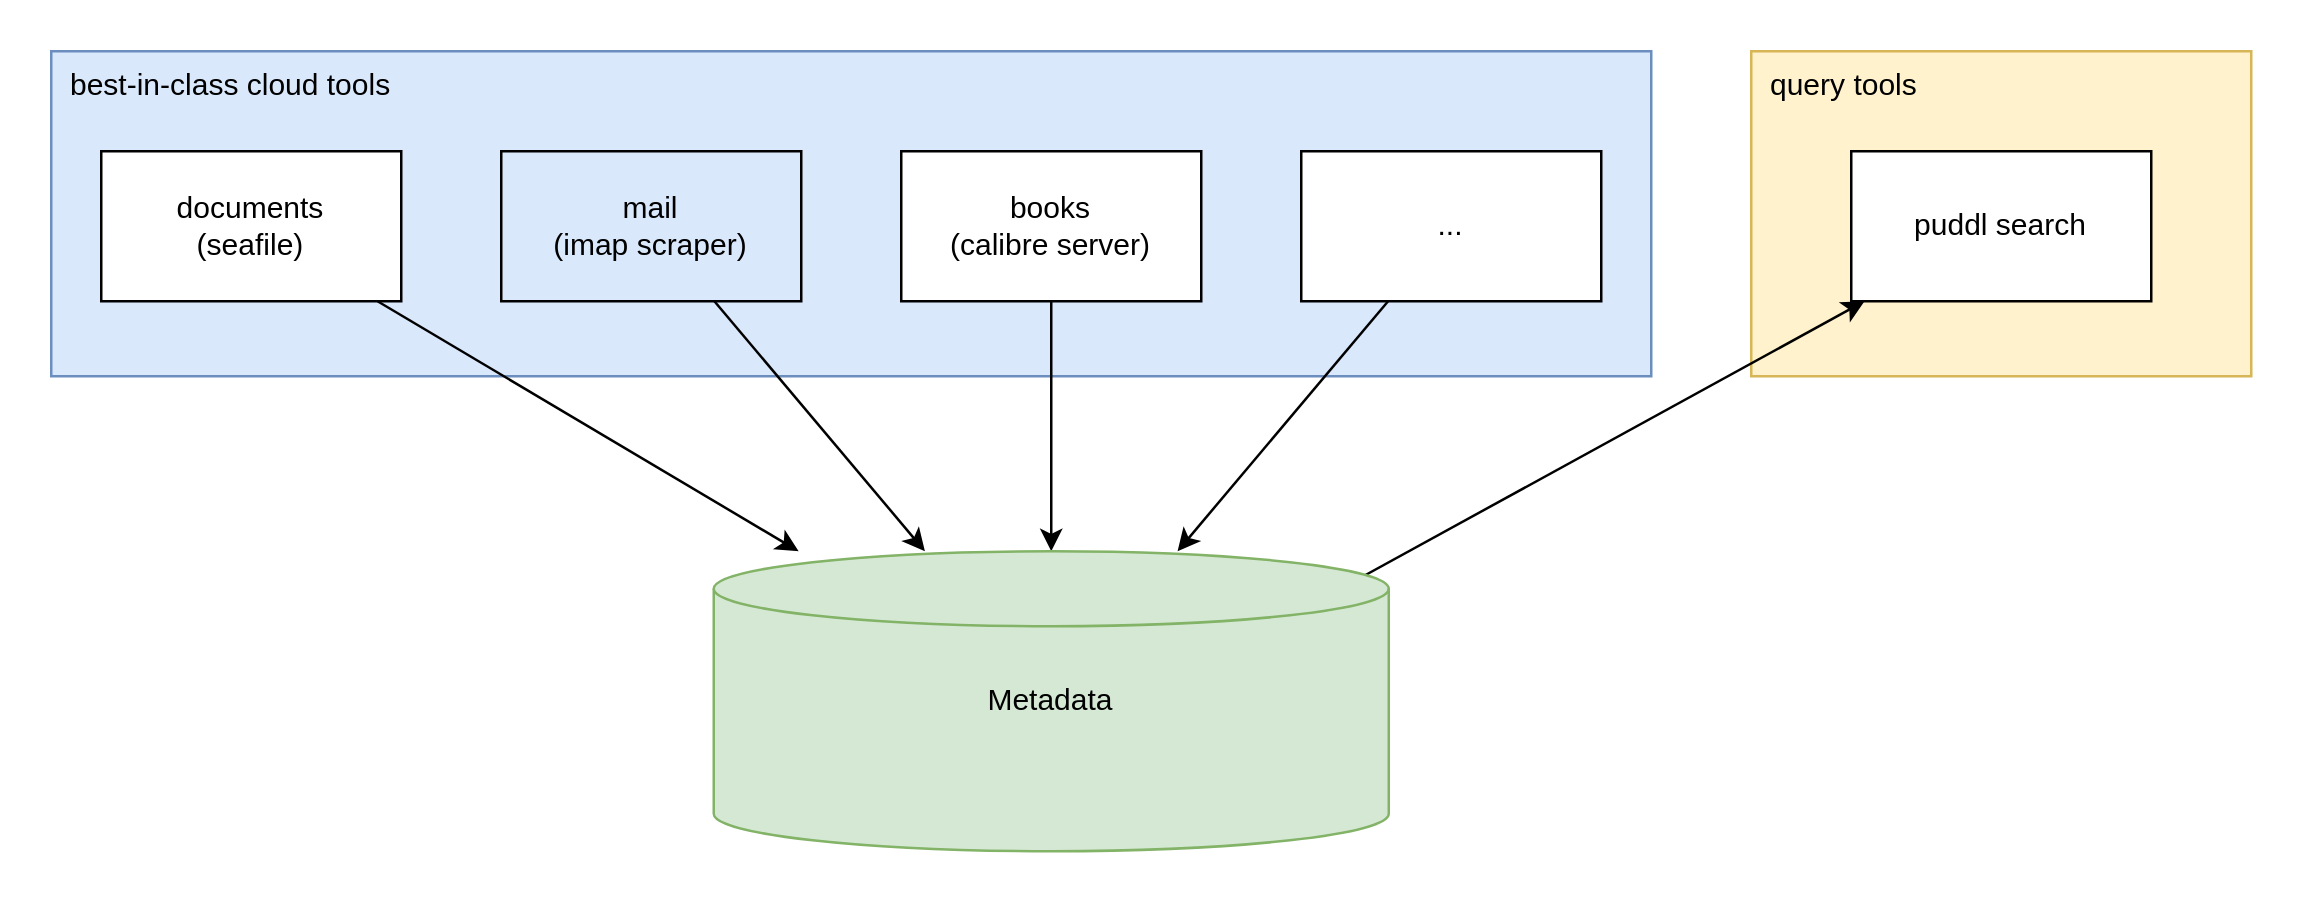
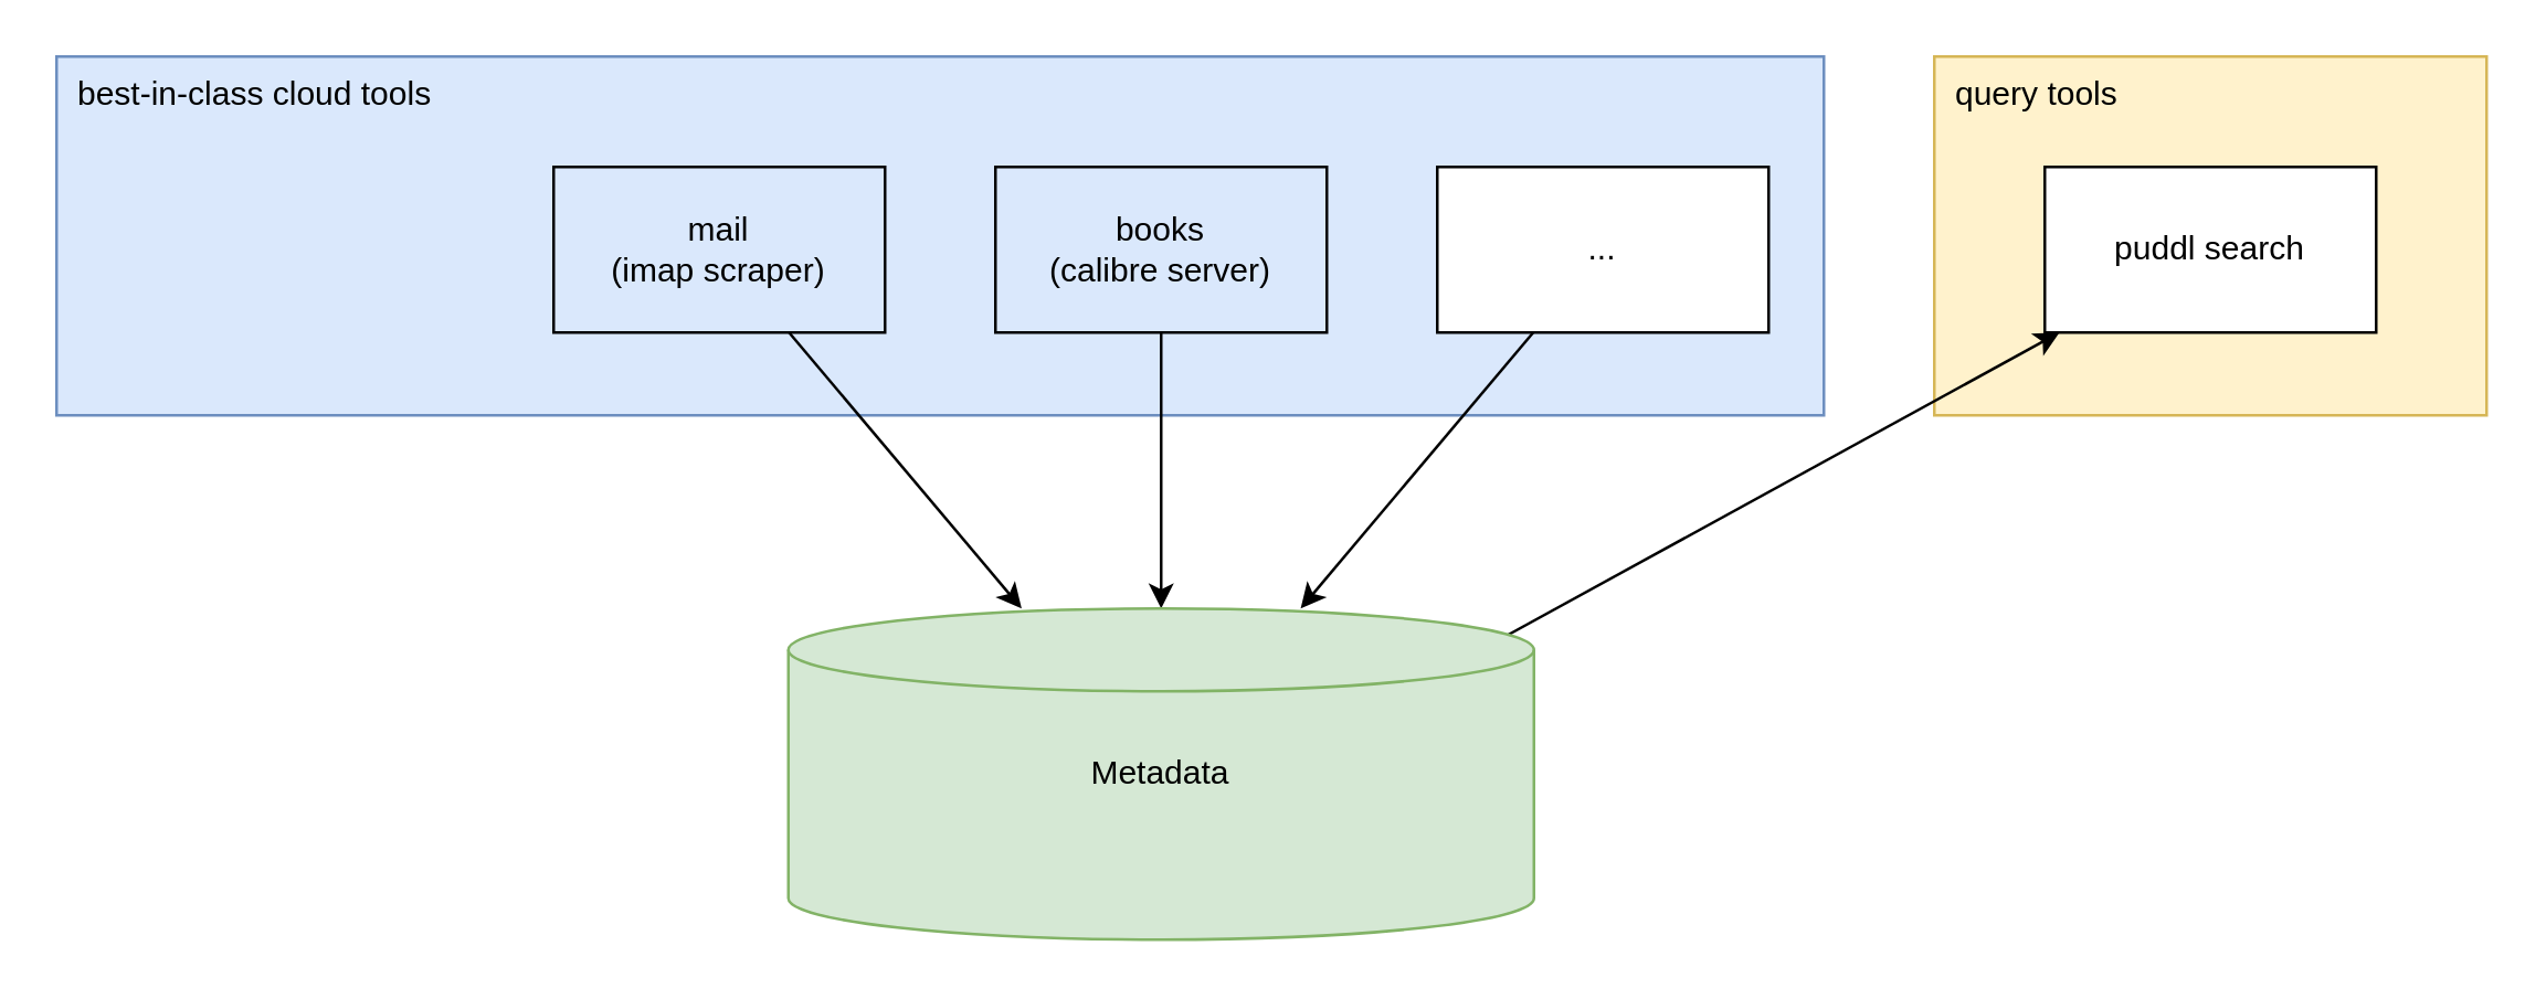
  <mxCell id="0" />
  <mxCell id="1" parent="0" />
  <mxCell id="2" value="best-in-class cloud tools" style="rounded=0;whiteSpace=wrap;html=1;fillColor=#dae8fc;strokeColor=#6c8ebf;align=left;verticalAlign=top;spacingLeft=6;" vertex="1" parent="1"><mxGeometry x="20" y="20" width="640" height="130" as="geometry" /></mxCell>
  <mxCell id="3" style="edgeStyle=none;rounded=0;orthogonalLoop=1;jettySize=auto;html=1;" edge="1" parent="1" source="4" target="14"><mxGeometry relative="1" as="geometry" /></mxCell>
  <mxCell id="4" value="mail&lt;br&gt;(imap scraper)" style="rounded=0;whiteSpace=wrap;html=1;fillColor=#dae8fc;" vertex="1" parent="1"><mxGeometry x="200" y="60" width="120" height="60" as="geometry" /></mxCell>
  <mxCell id="5" style="edgeStyle=none;rounded=0;orthogonalLoop=1;jettySize=auto;html=1;" edge="1" parent="1" source="6" target="14"><mxGeometry relative="1" as="geometry" /></mxCell>
- <mxCell id="6" value="books&lt;br&gt;(calibre server)" style="rounded=0;whiteSpace=wrap;html=1;" vertex="1" parent="1"><mxGeometry x="360" y="60" width="120" height="60" as="geometry" /></mxCell>
- <mxCell id="7" style="edgeStyle=none;rounded=0;orthogonalLoop=1;jettySize=auto;html=1;" edge="1" parent="1" source="8" target="14"><mxGeometry relative="1" as="geometry" /></mxCell>
- <mxCell id="8" value="documents&lt;br&gt;(seafile)" style="rounded=0;whiteSpace=wrap;html=1;" vertex="1" parent="1"><mxGeometry x="40" y="60" width="120" height="60" as="geometry" /></mxCell>
+ <mxCell id="6" value="books&lt;br&gt;(calibre server)" style="rounded=0;whiteSpace=wrap;html=1;fillColor=#dae8fc;" vertex="1" parent="1"><mxGeometry x="360" y="60" width="120" height="60" as="geometry" /></mxCell>
  <mxCell id="9" style="edgeStyle=none;rounded=0;orthogonalLoop=1;jettySize=auto;html=1;" edge="1" parent="1" source="10" target="14"><mxGeometry relative="1" as="geometry" /></mxCell>
  <mxCell id="10" value="..." style="rounded=0;whiteSpace=wrap;html=1;" vertex="1" parent="1"><mxGeometry x="520" y="60" width="120" height="60" as="geometry" /></mxCell>
  <mxCell id="11" value="query tools" style="rounded=0;whiteSpace=wrap;html=1;fillColor=#fff2cc;strokeColor=#d6b656;align=left;verticalAlign=top;spacingLeft=6;" vertex="1" parent="1"><mxGeometry x="700" y="20" width="200" height="130" as="geometry" /></mxCell>
  <mxCell id="12" value="puddl search" style="rounded=0;whiteSpace=wrap;html=1;" vertex="1" parent="1"><mxGeometry x="740" y="60" width="120" height="60" as="geometry" /></mxCell>
  <mxCell id="13" style="edgeStyle=none;rounded=0;orthogonalLoop=1;jettySize=auto;html=1;exitX=0.888;exitY=0.175;exitDx=0;exitDy=0;exitPerimeter=0;" edge="1" parent="1" source="14" target="12"><mxGeometry relative="1" as="geometry" /></mxCell>
  <mxCell id="14" value="Metadata" style="shape=cylinder2;whiteSpace=wrap;html=1;boundedLbl=1;backgroundOutline=1;size=15;align=center;fillColor=#d5e8d4;strokeColor=#82b366;" vertex="1" parent="1"><mxGeometry x="285" y="220" width="270" height="120" as="geometry" /></mxCell>
